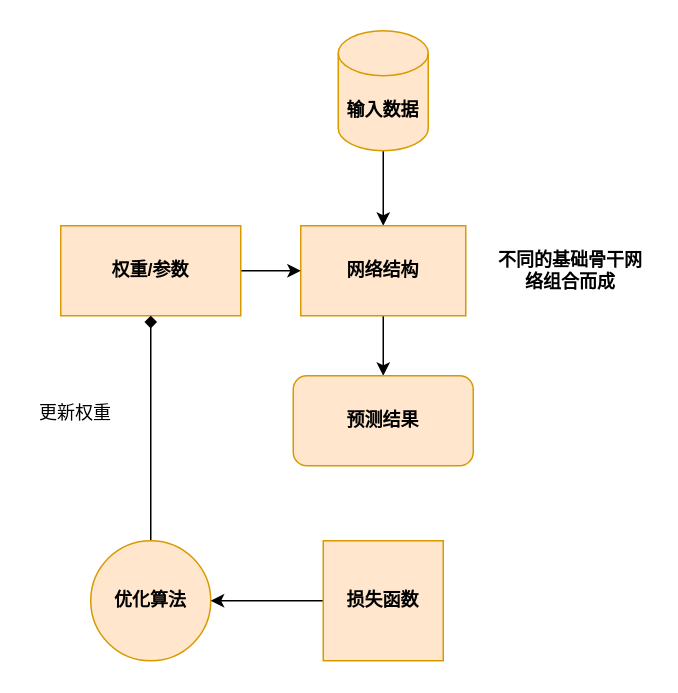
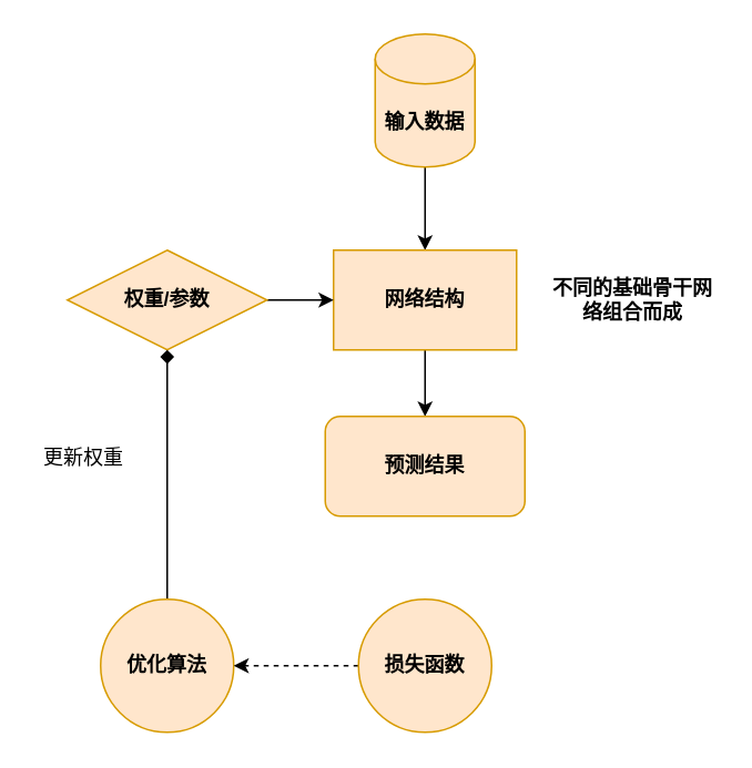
  <mxCell id="0" />
  <mxCell id="1" parent="0" />
  <mxCell id="2" value="" style="edgeStyle=orthogonalEdgeStyle;rounded=0;orthogonalLoop=1;jettySize=auto;html=1;" edge="1" parent="1" source="3" target="5"><mxGeometry relative="1" as="geometry" /></mxCell>
  <mxCell id="3" value="输入数据" style="shape=cylinder3;whiteSpace=wrap;html=1;boundedLbl=1;backgroundOutline=1;size=15;fillColor=#ffe6cc;strokeColor=#d79b00;fontStyle=1" vertex="1" parent="1"><mxGeometry x="225" y="20" width="60" height="80" as="geometry" /></mxCell>
  <mxCell id="4" value="" style="edgeStyle=orthogonalEdgeStyle;rounded=0;orthogonalLoop=1;jettySize=auto;html=1;" edge="1" parent="1" source="5" target="14"><mxGeometry relative="1" as="geometry" /></mxCell>
  <mxCell id="5" value="网络结构" style="whiteSpace=wrap;html=1;fillColor=#ffe6cc;strokeColor=#d79b00;fontStyle=1;" vertex="1" parent="1"><mxGeometry x="200" y="150" width="110" height="60" as="geometry" /></mxCell>
  <mxCell id="6" value="不同的基础骨干网络组合而成" style="text;html=1;strokeColor=none;fillColor=none;align=center;verticalAlign=middle;whiteSpace=wrap;rounded=0;fontStyle=1" vertex="1" parent="1"><mxGeometry x="330" y="165" width="100" height="30" as="geometry" /></mxCell>
  <mxCell id="7" value="" style="edgeStyle=orthogonalEdgeStyle;rounded=0;orthogonalLoop=1;jettySize=auto;html=1;" edge="1" parent="1" source="8" target="5"><mxGeometry relative="1" as="geometry" /></mxCell>
- <mxCell id="8" value="权重/参数" style="whiteSpace=wrap;html=1;fillColor=#ffe6cc;strokeColor=#d79b00;fontStyle=1;" vertex="1" parent="1"><mxGeometry x="40" y="150" width="120" height="60" as="geometry" /></mxCell>
+ <mxCell id="8" value="权重/参数" style="rhombus;whiteSpace=wrap;html=1;fillColor=#ffe6cc;strokeColor=#d79b00;fontStyle=1;" vertex="1" parent="1"><mxGeometry x="40" y="150" width="120" height="60" as="geometry" /></mxCell>
  <mxCell id="9" value="" style="edgeStyle=orthogonalEdgeStyle;rounded=0;orthogonalLoop=1;jettySize=auto;html=1;endArrow=diamond;" edge="1" parent="1" source="10" target="8"><mxGeometry relative="1" as="geometry" /></mxCell>
  <mxCell id="10" value="优化算法" style="ellipse;whiteSpace=wrap;html=1;fillColor=#ffe6cc;strokeColor=#d79b00;fontStyle=1;direction=south;" vertex="1" parent="1"><mxGeometry x="60" y="360" width="80" height="80" as="geometry" /></mxCell>
- <mxCell id="11" value="" style="edgeStyle=orthogonalEdgeStyle;rounded=0;orthogonalLoop=1;jettySize=auto;html=1;" edge="1" parent="1" source="12" target="10"><mxGeometry relative="1" as="geometry" /></mxCell>
- <mxCell id="12" value="损失函数" style="whiteSpace=wrap;html=1;fillColor=#ffe6cc;strokeColor=#d79b00;fontStyle=1;rounded=0;" vertex="1" parent="1"><mxGeometry x="215" y="360" width="80" height="80" as="geometry" /></mxCell>
+ <mxCell id="11" value="" style="edgeStyle=orthogonalEdgeStyle;rounded=0;orthogonalLoop=1;jettySize=auto;html=1;dashed=1;" edge="1" parent="1" source="12" target="10"><mxGeometry relative="1" as="geometry" /></mxCell>
+ <mxCell id="12" value="损失函数" style="ellipse;whiteSpace=wrap;html=1;fillColor=#ffe6cc;strokeColor=#d79b00;fontStyle=1;" vertex="1" parent="1"><mxGeometry x="215" y="360" width="80" height="80" as="geometry" /></mxCell>
  <mxCell id="13" value="更新权重" style="text;html=1;strokeColor=none;fillColor=none;align=center;verticalAlign=middle;whiteSpace=wrap;rounded=0;" vertex="1" parent="1"><mxGeometry x="20" y="260" width="60" height="30" as="geometry" /></mxCell>
  <mxCell id="14" value="预测结果" style="rounded=1;whiteSpace=wrap;html=1;fillColor=#ffe6cc;strokeColor=#d79b00;fontStyle=1;" vertex="1" parent="1"><mxGeometry x="195" y="250" width="120" height="60" as="geometry" /></mxCell>
